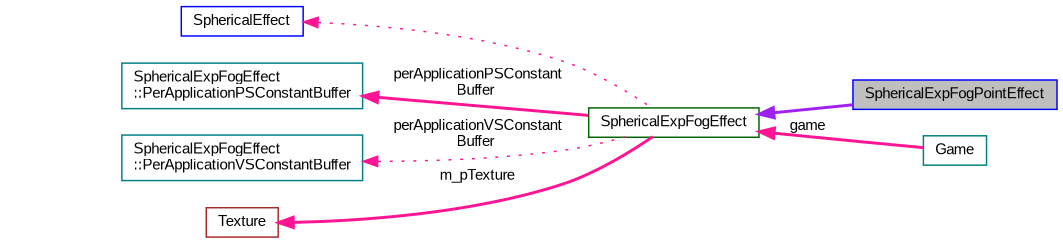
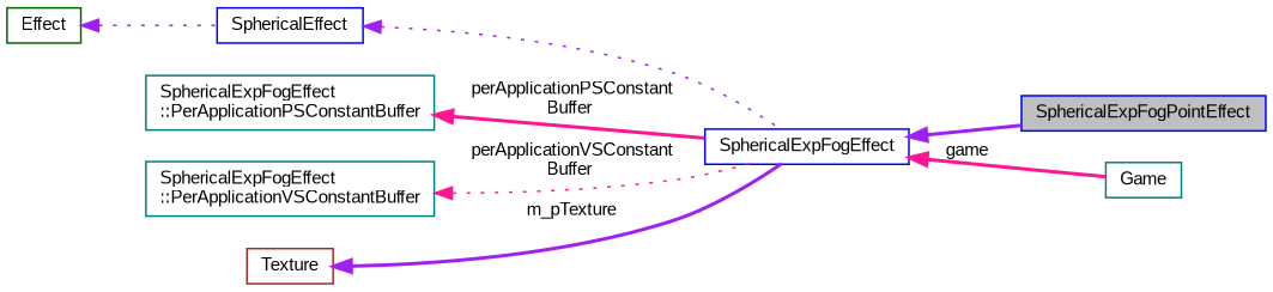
  digraph {
    fontname="Liberation Sans"
    rankdir=LR
    node [color=teal fillcolor=white fontname="Liberation Sans" fontsize=10 shape=record style=filled]
    edge [color=deeppink dir=back fontname="Liberation Sans" fontsize=10 labelfontname=Helvetica labelfontsize=10 style=bold]
    n1 [color=blue fillcolor=grey75 fontcolor=black height=0.2 label=SphericalExpFogPointEffect width=0.4]
-   n2 [color=darkgreen height=0.2 label=SphericalExpFogEffect width=0.4]
+   n2 [color=blue height=0.2 label=SphericalExpFogEffect width=0.4]
    n3 [height=0.2 label=Game width=0.4]
    n4 [color=blue height=0.2 label=SphericalEffect width=0.4]
+   n5 [color=darkgreen height=0.2 label=Effect width=0.4]
    n6 [height=0.2 label="SphericalExpFogEffect\l::PerApplicationPSConstantBuffer" width=0.4]
    n7 [height=0.2 label="SphericalExpFogEffect\l::PerApplicationVSConstantBuffer" width=0.4]
    n8 [color=brown height=0.2 label=Texture width=0.4]
    n2 -> n1 [color=purple]
    n2 -> n3 [label=" game"]
-   n4 -> n2 [style=dotted]
+   n4 -> n2 [color=purple style=dotted]
+   n5 -> n4 [color=purple style=dotted]
    n6 -> n2 [label=" perApplicationPSConstant\lBuffer"]
    n7 -> n2 [label=" perApplicationVSConstant\lBuffer" style=dotted]
-   n8 -> n2 [label=" m_pTexture"]
+   n8 -> n2 [color=purple label=" m_pTexture"]
  }
